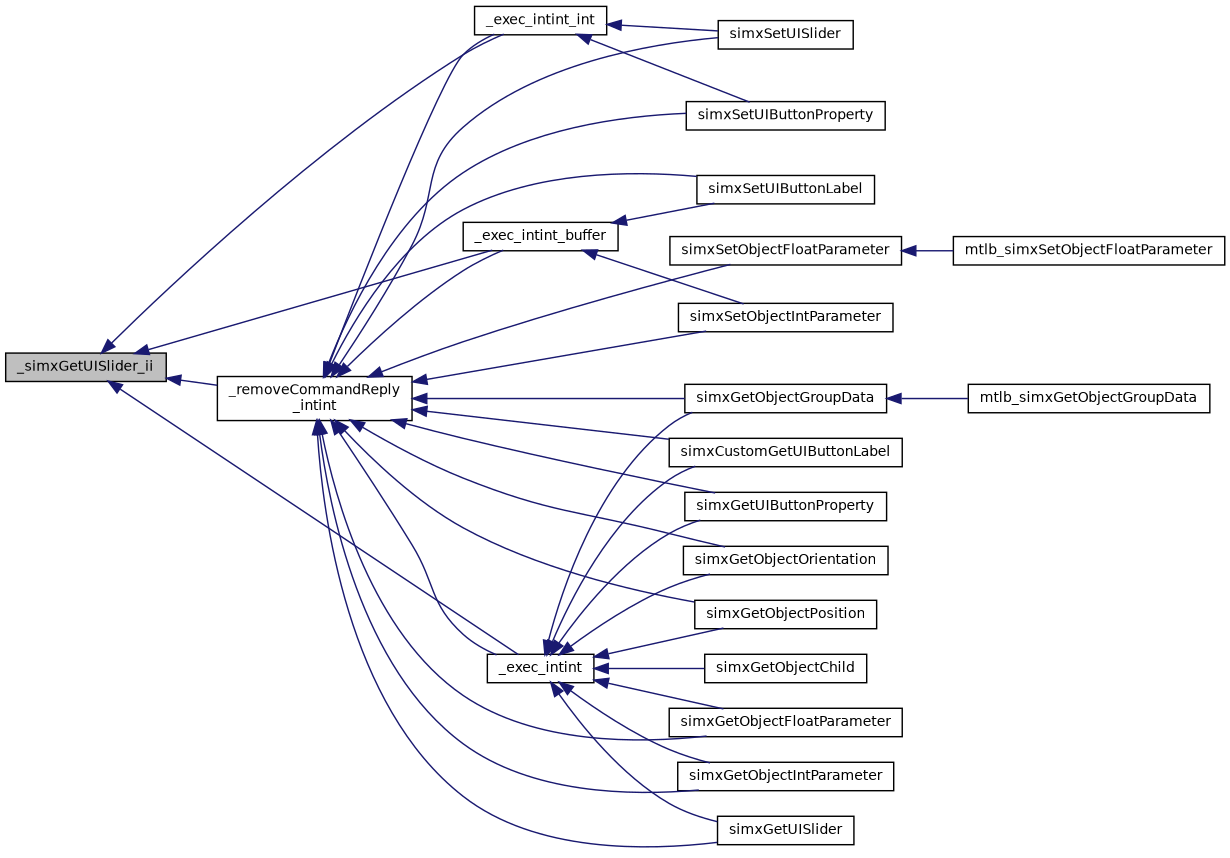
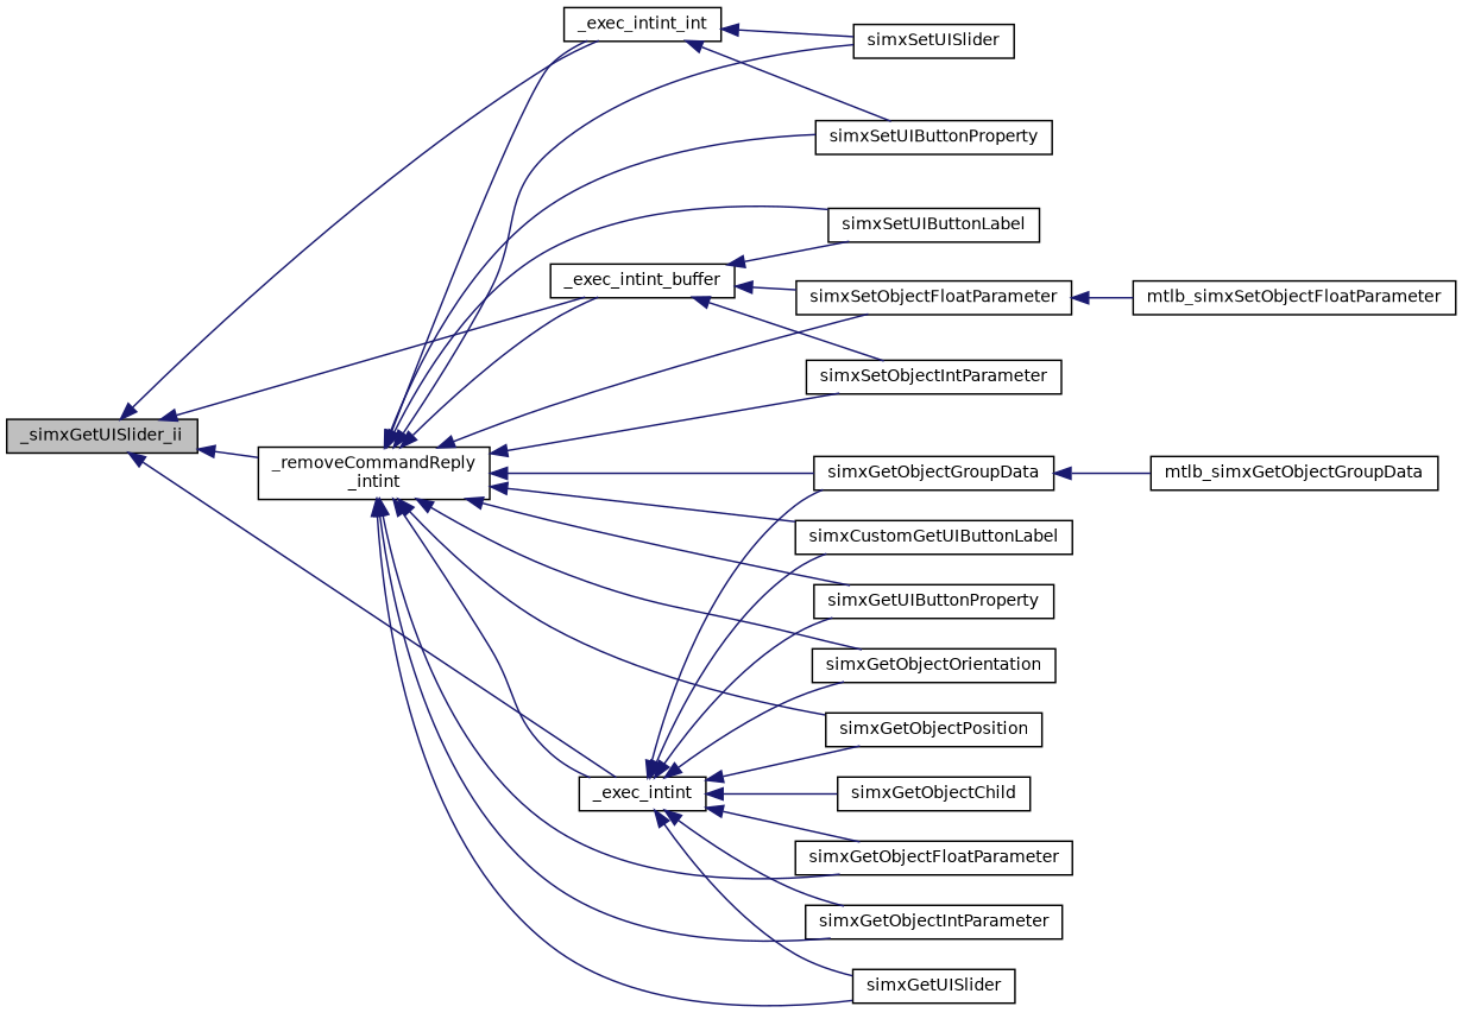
  digraph {
    rankdir=LR
    node [color=black fillcolor=white fontname=Helvetica fontsize=10 shape=record style=filled]
    edge [color=midnightblue dir=back fontname=Helvetica fontsize=10 labelfontname=Helvetica labelfontsize=10 style=solid]
    n1 [fillcolor=grey75 fontcolor=black height=0.2 label=_simxGetUISlider_ii width=0.4]
    n2 [height=0.2 label=_exec_intint width=0.4]
    n3 [height=0.2 label=_exec_intint_int width=0.4]
    n4 [height=0.2 label=_exec_intint_buffer width=0.4]
    n5 [height=0.2 label="_removeCommandReply\l_intint" width=0.4]
    n6 [height=0.2 label=simxGetObjectChild width=0.4]
    n7 [height=0.2 label=simxGetUISlider width=0.4]
    n8 [height=0.2 label=simxGetUIButtonProperty width=0.4]
    n9 [height=0.2 label=simxGetObjectOrientation width=0.4]
    n10 [height=0.2 label=simxGetObjectPosition width=0.4]
    n11 [height=0.2 label=simxGetObjectFloatParameter width=0.4]
    n12 [height=0.2 label=simxGetObjectIntParameter width=0.4]
    n13 [height=0.2 label=simxGetObjectGroupData width=0.4]
    n14 [height=0.2 label=simxCustomGetUIButtonLabel width=0.4]
    n15 [height=0.2 label=simxSetUISlider width=0.4]
    n16 [height=0.2 label=simxSetUIButtonProperty width=0.4]
    n17 [height=0.2 label=simxSetUIButtonLabel width=0.4]
    n18 [height=0.2 label=simxSetObjectFloatParameter width=0.4]
    n19 [height=0.2 label=simxSetObjectIntParameter width=0.4]
    n20 [height=0.2 label=mtlb_simxGetObjectGroupData width=0.4]
    n21 [height=0.2 label=mtlb_simxSetObjectFloatParameter width=0.4]
    n1 -> n2
    n1 -> n3
    n1 -> n4
    n1 -> n5
    n2 -> n6
    n2 -> n7
    n2 -> n8
    n2 -> n9
    n2 -> n10
    n2 -> n11
    n2 -> n12
    n2 -> n13
    n2 -> n14
    n3 -> n15
    n3 -> n16
    n4 -> n17
+   n4 -> n18
    n4 -> n19
    n5 -> n2
    n5 -> n3
    n5 -> n4
    n5 -> n7
    n5 -> n8
    n5 -> n9
    n5 -> n10
    n5 -> n11
    n5 -> n12
    n5 -> n13
    n5 -> n14
    n5 -> n15
    n5 -> n16
    n5 -> n17
    n5 -> n18
    n5 -> n19
    n13 -> n20
    n18 -> n21
  }
